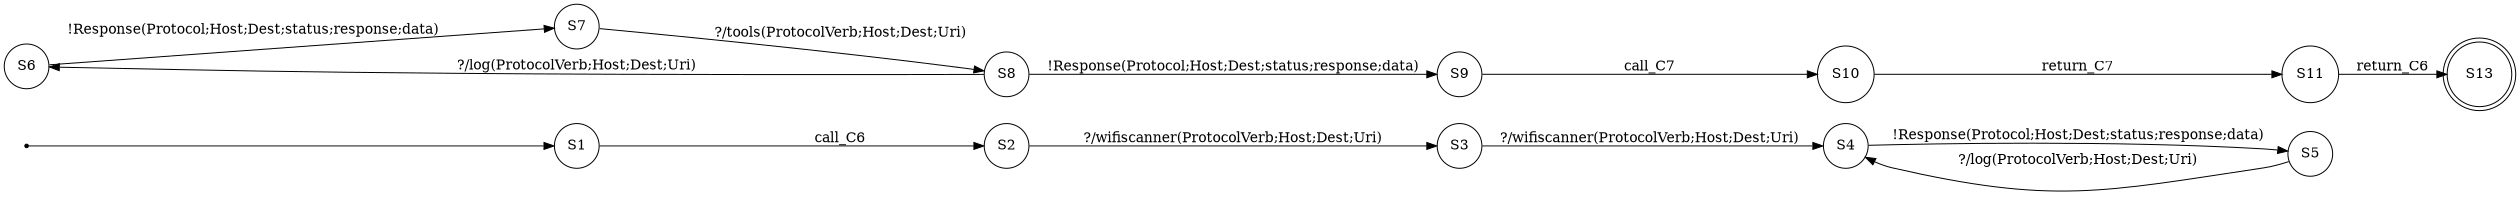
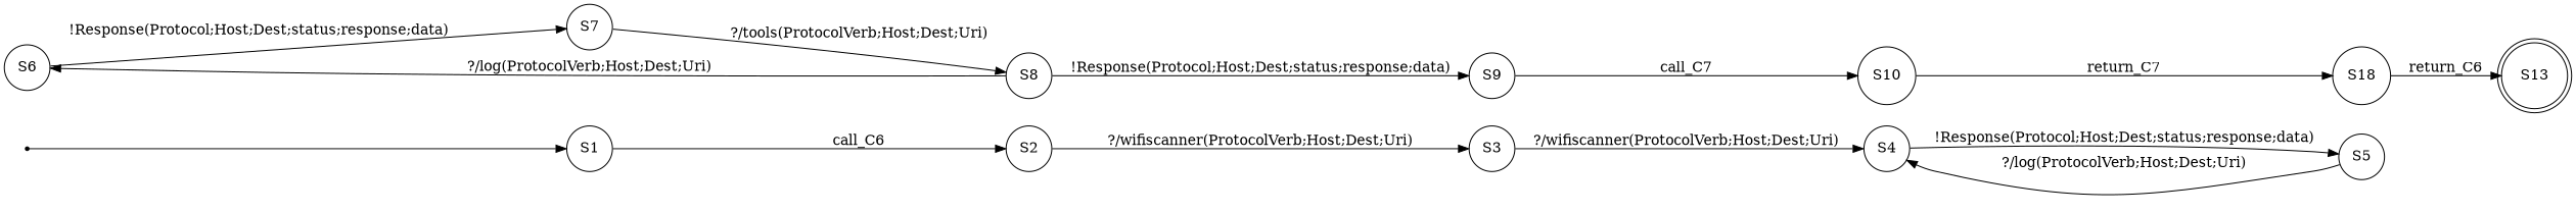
  digraph {
    rankdir=LR
    node [shape=circle]
    S00 [shape=point]
    n2 [label=S1]
    n3 [label=S2]
    n4 [label=S3]
    n5 [label=S4]
    n6 [label=S5]
    n7 [label=S6]
    n8 [label=S7]
    n9 [label=S8]
    n10 [label=S9]
    n11 [label=S10]
-   n12 [label=S11]
+   n12 [label=S18]
    n13 [label=S13 shape=doublecircle]
    S00 -> n2
    n2 -> n3 [label=call_C6]
    n3 -> n4 [label="?/wifiscanner(ProtocolVerb;Host;Dest;Uri)"]
    n4 -> n5 [label="?/wifiscanner(ProtocolVerb;Host;Dest;Uri)"]
    n5 -> n6 [label="!Response(Protocol;Host;Dest;status;response;data)"]
    n6 -> n5 [label="?/log(ProtocolVerb;Host;Dest;Uri)"]
    n7 -> n8 [label="!Response(Protocol;Host;Dest;status;response;data)"]
    n8 -> n9 [label="?/tools(ProtocolVerb;Host;Dest;Uri)"]
    n9 -> n7 [label="?/log(ProtocolVerb;Host;Dest;Uri)"]
    n9 -> n10 [label="!Response(Protocol;Host;Dest;status;response;data)"]
    n10 -> n11 [label=call_C7]
    n11 -> n12 [label=return_C7]
    n12 -> n13 [label=return_C6]
  }
